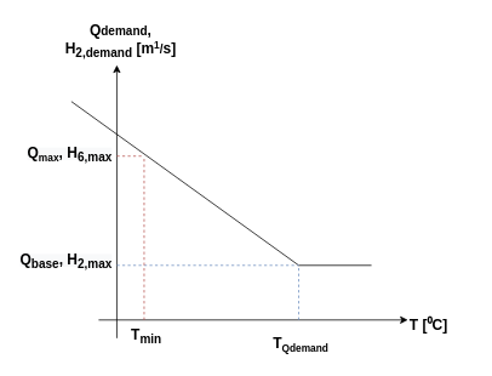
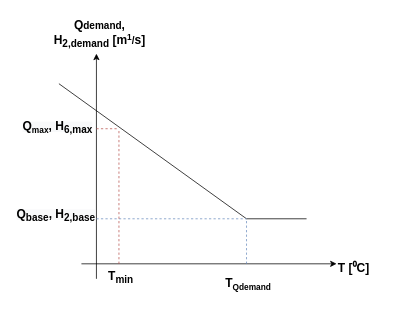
  <mxCell id="0" />
  <mxCell id="1" parent="0" />
  <mxCell id="2" value="" style="endArrow=classic;html=1;" parent="1" edge="1"><mxGeometry width="50" height="50" relative="1" as="geometry"><mxPoint x="128" y="371" as="sourcePoint" /><mxPoint x="128" y="71" as="targetPoint" /></mxGeometry></mxCell>
  <mxCell id="3" value="" style="endArrow=classic;html=1;" parent="1" edge="1"><mxGeometry width="50" height="50" relative="1" as="geometry"><mxPoint x="108" y="351" as="sourcePoint" /><mxPoint x="448" y="351" as="targetPoint" /></mxGeometry></mxCell>
  <mxCell id="4" value="" style="endArrow=none;html=1;" parent="1" edge="1"><mxGeometry width="50" height="50" relative="1" as="geometry"><mxPoint x="328" y="291" as="sourcePoint" /><mxPoint x="78" y="111" as="targetPoint" /></mxGeometry></mxCell>
  <mxCell id="5" value="" style="endArrow=none;html=1;" parent="1" edge="1"><mxGeometry width="50" height="50" relative="1" as="geometry"><mxPoint x="328" y="291" as="sourcePoint" /><mxPoint x="408" y="291" as="targetPoint" /></mxGeometry></mxCell>
  <mxCell id="6" value="" style="endArrow=none;dashed=1;html=1;fillColor=#dae8fc;strokeColor=#6c8ebf;" parent="1" edge="1"><mxGeometry width="50" height="50" relative="1" as="geometry"><mxPoint x="128" y="291" as="sourcePoint" /><mxPoint x="328" y="291" as="targetPoint" /></mxGeometry></mxCell>
  <mxCell id="7" value="" style="endArrow=none;dashed=1;html=1;fillColor=#dae8fc;strokeColor=#6c8ebf;" parent="1" edge="1"><mxGeometry width="50" height="50" relative="1" as="geometry"><mxPoint x="328" y="351" as="sourcePoint" /><mxPoint x="328" y="291" as="targetPoint" /></mxGeometry></mxCell>
  <mxCell id="8" value="&lt;b&gt;&lt;font style=&quot;font-size: 16px&quot;&gt;Q&lt;/font&gt;&lt;font&gt;&lt;span style=&quot;font-size: 13.333px&quot;&gt;demand&lt;/span&gt;&lt;span style=&quot;font-size: 16px&quot;&gt;, H&lt;/span&gt;&lt;span style=&quot;font-size: 16px&quot;&gt;&lt;sub&gt;2,demand&lt;/sub&gt;&lt;/span&gt;&lt;sub style=&quot;font-size: 16px&quot;&gt;&amp;nbsp;&lt;/sub&gt;&lt;span style=&quot;font-size: 16px&quot;&gt;[&lt;/span&gt;&lt;/font&gt;&lt;/b&gt;&lt;b style=&quot;font-family: &amp;#34;helvetica&amp;#34; ; font-size: 16px&quot;&gt;m&lt;/b&gt;&lt;b style=&quot;font-family: &amp;#34;helvetica&amp;#34;&quot;&gt;&lt;span style=&quot;font-size: 13.333px&quot;&gt;&lt;sup style=&quot;vertical-align: super&quot;&gt;1&lt;/sup&gt;/&lt;/span&gt;&lt;span style=&quot;font-size: 16px&quot;&gt;s&lt;/span&gt;&lt;/b&gt;&lt;b style=&quot;font-size: 16px&quot;&gt;&lt;font style=&quot;font-size: 16px&quot;&gt;]&lt;/font&gt;&lt;/b&gt;" style="text;html=1;strokeColor=none;fillColor=none;align=center;verticalAlign=middle;whiteSpace=wrap;rounded=0;" parent="1" vertex="1"><mxGeometry x="52" y="20" width="161" height="50" as="geometry" /></mxCell>
  <mxCell id="9" value="&lt;b style=&quot;color: rgb(0 , 0 , 0) ; font-family: &amp;#34;helvetica&amp;#34; ; font-style: normal ; letter-spacing: normal ; text-align: center ; text-indent: 0px ; text-transform: none ; word-spacing: 0px ; background-color: rgb(248 , 249 , 250)&quot;&gt;&lt;font style=&quot;font-size: 16px&quot;&gt;Q&lt;/font&gt;&lt;font style=&quot;font-size: 13.333px&quot;&gt;&lt;sub&gt;max&lt;/sub&gt;&lt;/font&gt;&lt;font&gt;&lt;span style=&quot;font-size: 16px&quot;&gt;, H&lt;/span&gt;&lt;span style=&quot;font-size: 16px&quot;&gt;&lt;sub&gt;6,max&lt;/sub&gt;&lt;/span&gt;&lt;/font&gt;&lt;/b&gt;" style="text;whiteSpace=wrap;html=1;" parent="1" vertex="1"><mxGeometry x="28" y="151" width="100" height="30" as="geometry" /></mxCell>
  <mxCell id="10" value="" style="endArrow=none;dashed=1;html=1;fillColor=#f8cecc;strokeColor=#b85450;" parent="1" edge="1"><mxGeometry width="50" height="50" relative="1" as="geometry"><mxPoint x="158" y="351" as="sourcePoint" /><mxPoint x="158" y="171" as="targetPoint" /></mxGeometry></mxCell>
  <mxCell id="11" value="&lt;div style=&quot;text-align: center&quot;&gt;&lt;span style=&quot;font-size: 16px&quot;&gt;&lt;font face=&quot;helvetica&quot;&gt;&lt;b&gt;T&lt;sub&gt;min&lt;/sub&gt;&lt;/b&gt;&lt;/font&gt;&lt;/span&gt;&lt;/div&gt;" style="text;whiteSpace=wrap;html=1;" parent="1" vertex="1"><mxGeometry x="142" y="351" width="40" height="30" as="geometry" /></mxCell>
  <mxCell id="12" value="&lt;div style=&quot;text-align: center&quot;&gt;&lt;font face=&quot;helvetica&quot;&gt;&lt;span style=&quot;font-size: 16px&quot;&gt;&lt;b&gt;T [&lt;/b&gt;&lt;/span&gt;&lt;/font&gt;&lt;span style=&quot;font-family: &amp;#34;arial&amp;#34; , sans-serif ; text-align: left&quot;&gt;&lt;b&gt;&lt;font style=&quot;font-size: 16px&quot;&gt;⁰&lt;/font&gt;&lt;/b&gt;&lt;/span&gt;&lt;b style=&quot;font-size: 16px ; font-family: &amp;#34;helvetica&amp;#34;&quot;&gt;C]&lt;/b&gt;&lt;/div&gt;" style="text;whiteSpace=wrap;html=1;" parent="1" vertex="1"><mxGeometry x="448" y="341" width="71" height="30" as="geometry" /></mxCell>
- <mxCell id="13" value="&lt;b style=&quot;color: rgb(0 , 0 , 0) ; font-family: &amp;#34;helvetica&amp;#34; ; font-style: normal ; letter-spacing: normal ; text-align: center ; text-indent: 0px ; text-transform: none ; word-spacing: 0px ; background-color: rgb(248 , 249 , 250)&quot;&gt;&lt;font style=&quot;font-size: 16px&quot;&gt;Q&lt;/font&gt;&lt;font&gt;&lt;font style=&quot;font-size: 16px&quot;&gt;&lt;sub&gt;base&lt;/sub&gt;&lt;/font&gt;&lt;span style=&quot;font-size: 16px&quot;&gt;, H&lt;/span&gt;&lt;span style=&quot;font-size: 16px&quot;&gt;&lt;sub&gt;2,max&lt;/sub&gt;&lt;/span&gt;&lt;/font&gt;&lt;/b&gt;" style="text;whiteSpace=wrap;html=1;" parent="1" vertex="1"><mxGeometry x="20" y="268" width="116" height="30" as="geometry" /></mxCell>
+ <mxCell id="13" value="&lt;b style=&quot;color: rgb(0 , 0 , 0) ; font-family: &amp;#34;helvetica&amp;#34; ; font-style: normal ; letter-spacing: normal ; text-align: center ; text-indent: 0px ; text-transform: none ; word-spacing: 0px ; background-color: rgb(248 , 249 , 250)&quot;&gt;&lt;font style=&quot;font-size: 16px&quot;&gt;Q&lt;/font&gt;&lt;font&gt;&lt;font style=&quot;font-size: 16px&quot;&gt;&lt;sub&gt;base&lt;/sub&gt;&lt;/font&gt;&lt;span style=&quot;font-size: 16px&quot;&gt;, H&lt;/span&gt;&lt;span style=&quot;font-size: 16px&quot;&gt;&lt;sub&gt;2,base&lt;/sub&gt;&lt;/span&gt;&lt;/font&gt;&lt;/b&gt;" style="text;whiteSpace=wrap;html=1;" parent="1" vertex="1"><mxGeometry x="20" y="268" width="116" height="30" as="geometry" /></mxCell>
  <mxCell id="14" value="" style="endArrow=none;dashed=1;html=1;fillColor=#f8cecc;strokeColor=#b85450;" parent="1" edge="1"><mxGeometry width="50" height="50" relative="1" as="geometry"><mxPoint x="128" y="171" as="sourcePoint" /><mxPoint x="158" y="171" as="targetPoint" /></mxGeometry></mxCell>
  <mxCell id="15" value="&lt;div style=&quot;text-align: center&quot;&gt;&lt;span&gt;&lt;font face=&quot;helvetica&quot;&gt;&lt;b&gt;&lt;span style=&quot;font-size: 16px&quot;&gt;T&lt;/span&gt;&lt;span style=&quot;font-size: 13.333px&quot;&gt;&lt;sub&gt;Qdemand&lt;/sub&gt;&lt;/span&gt;&lt;/b&gt;&lt;/font&gt;&lt;/span&gt;&lt;/div&gt;" style="text;whiteSpace=wrap;html=1;" parent="1" vertex="1"><mxGeometry x="298" y="361" width="71" height="30" as="geometry" /></mxCell>
